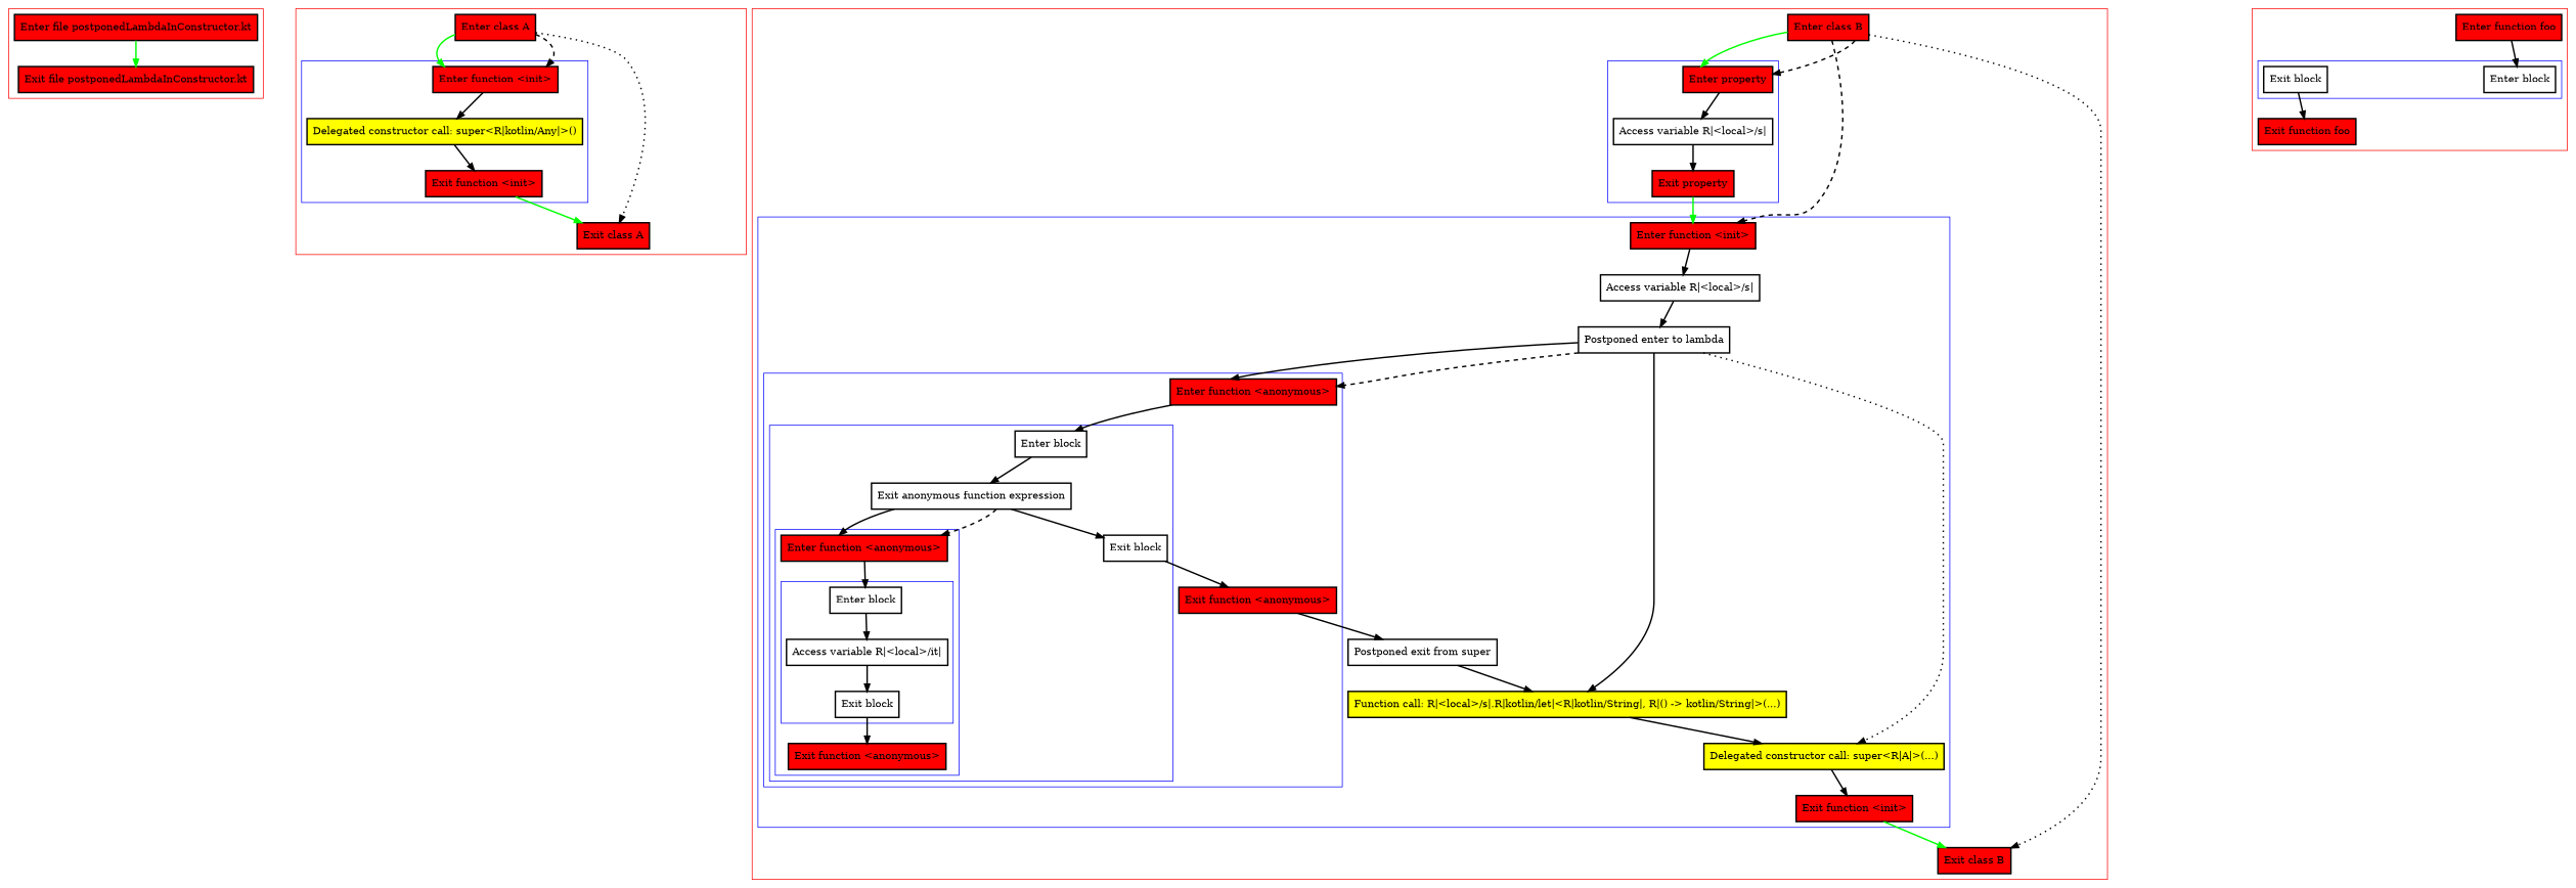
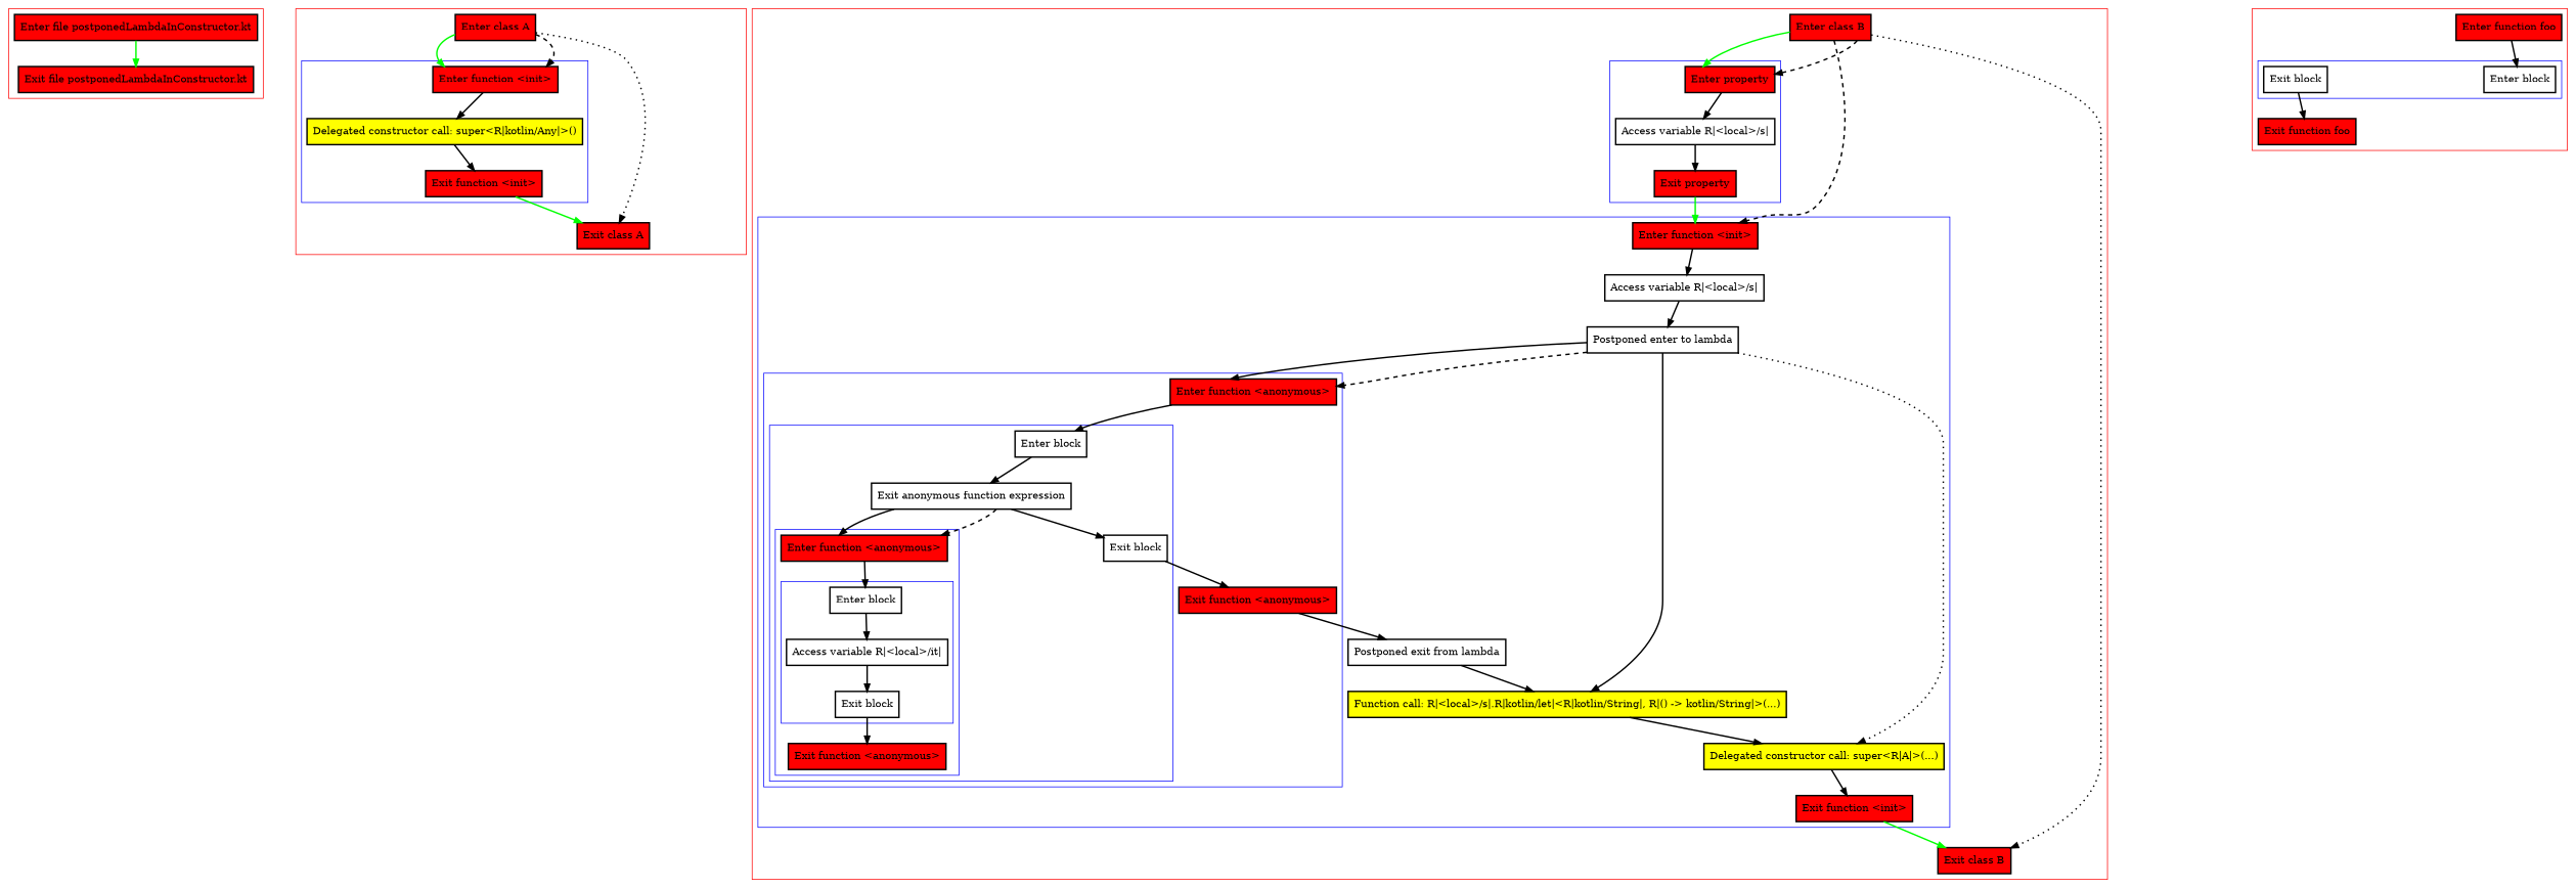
  digraph {
    nodesep=3
    node [fillcolor=red penwidth=2 shape=box style=filled]
    edge [penwidth=2]
    n1 [label="Enter file postponedLambdaInConstructor.kt"]
    n2 [label="Exit file postponedLambdaInConstructor.kt"]
    n3 [label="Enter function <init>"]
    n4 [fillcolor=yellow label="Delegated constructor call: super<R|kotlin/Any|>()"]
    n5 [label="Exit function <init>"]
    n6 [label="Enter class A"]
    n7 [label="Exit class A"]
    n8 [label="Enter property"]
    n9 [label="Access variable R|<local>/s|" fillcolor="" style=""]
    n10 [label="Exit property"]
    n11 [label="Enter block" fillcolor="" style=""]
    n12 [label="Access variable R|<local>/it|" fillcolor="" style=""]
    n13 [label="Exit block" fillcolor="" style=""]
    n14 [label="Enter function <anonymous>"]
    n15 [label="Exit function <anonymous>"]
    n16 [label="Enter block" fillcolor="" style=""]
    n17 [label="Exit anonymous function expression" fillcolor="" style=""]
    n18 [label="Exit block" fillcolor="" style=""]
    n19 [label="Enter function <anonymous>"]
    n20 [label="Exit function <anonymous>"]
    n21 [label="Enter function <init>"]
    n22 [label="Access variable R|<local>/s|" fillcolor="" style=""]
    n23 [label="Postponed enter to lambda" fillcolor="" style=""]
-   n24 [label="Postponed exit from super" fillcolor="" style=""]
+   n24 [label="Postponed exit from lambda" fillcolor="" style=""]
    n25 [fillcolor=yellow label="Function call: R|<local>/s|.R|kotlin/let|<R|kotlin/String|, R|() -> kotlin/String|>(...)"]
    n26 [fillcolor=yellow label="Delegated constructor call: super<R|A|>(...)"]
    n27 [label="Exit function <init>"]
    n28 [label="Enter class B"]
    n29 [label="Exit class B"]
    n30 [label="Enter block" fillcolor="" style=""]
    n31 [label="Exit block" fillcolor="" style=""]
    n32 [label="Enter function foo"]
    n33 [label="Exit function foo"]
    subgraph cluster_1 {
      color=red
      n1
      n2
    }
    subgraph cluster_2 {
      color=red
      n6
      n7
      subgraph cluster_3 {
        color=blue
        n3
        n4
        n5
      }
    }
    subgraph cluster_4 {
      color=red
      n28
      n29
      subgraph cluster_5 {
        color=blue
        n8
        n9
        n10
      }
      subgraph cluster_6 {
        color=blue
        n21
        n22
        n23
        n24
        n25
        n26
        n27
        subgraph cluster_7 {
          color=blue
          n19
          n20
          subgraph cluster_8 {
            color=blue
            n16
            n17
            n18
            subgraph cluster_9 {
              color=blue
              n14
              n15
              subgraph cluster_10 {
                color=blue
                n11
                n12
                n13
              }
            }
          }
        }
      }
    }
    subgraph cluster_11 {
      color=red
      n32
      n33
      subgraph cluster_12 {
        color=blue
        n30
        n31
      }
    }
    n1 -> n2 [color=green]
    n3 -> n4
    n4 -> n5
    n5 -> n7 [color=green]
    n6 -> n3 [color=green]
    n6 -> n3 [style=dashed]
    n6 -> n7 [style=dotted]
    n8 -> n9
    n9 -> n10
    n10 -> n21 [color=green]
    n11 -> n12
    n12 -> n13
    n13 -> n15
    n14 -> n11
    n16 -> n17
    n17 -> n14
    n17 -> n14 [style=dashed]
    n17 -> n18
    n18 -> n20
    n19 -> n16
    n20 -> n24
    n21 -> n22
    n22 -> n23
    n23 -> n19
    n23 -> n19 [style=dashed]
    n23 -> n25
    n23 -> n26 [style=dotted]
    n24 -> n25
    n25 -> n26
    n26 -> n27
    n27 -> n29 [color=green]
    n28 -> n8 [color=green]
    n28 -> n8 [style=dashed]
    n28 -> n21 [style=dashed]
    n28 -> n29 [style=dotted]
    n31 -> n33
    n32 -> n30
  }
